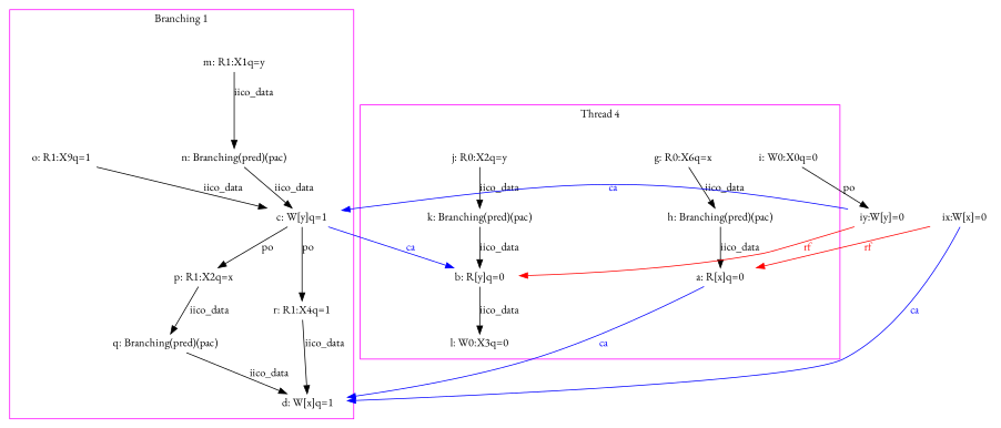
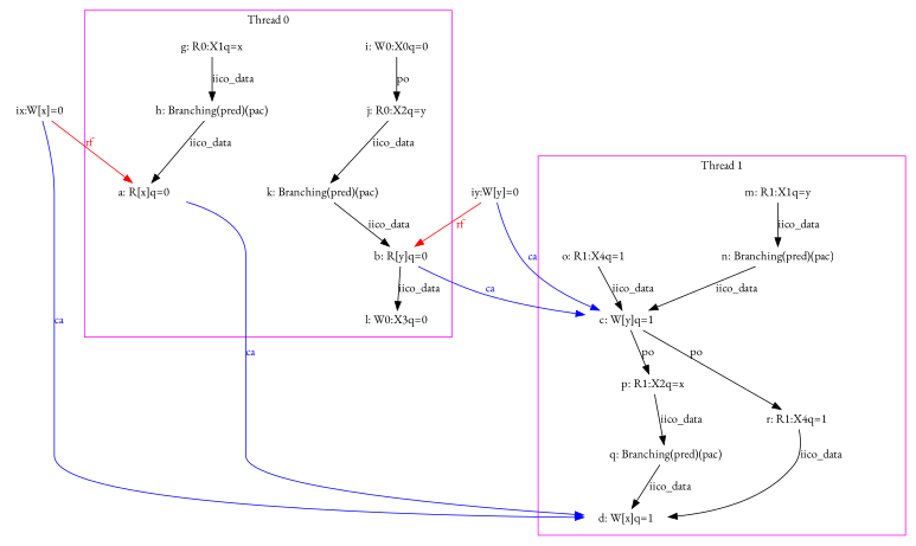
  digraph {
    fontname="EB Garamond"
    node [fixedsize=false fontname="EB Garamond" shape=none]
    edge [color=black fontcolor=black fontname="EB Garamond"]
    n1 [height=0.194444 label="a: R[x]q=0" width=1.361111]
-   n2 [height=0.194444 label="g: R0:X6q=x" width=1.555556]
+   n2 [height=0.194444 label="g: R0:X1q=x" width=1.555556]
    n3 [height=0.194444 label="h: Branching(pred)(pac)" width=3.888889]
    n4 [height=0.194444 label="i: W0:X0q=0" width=1.555556]
    n5 [height=0.194444 label="b: R[y]q=0" width=1.361111]
    n6 [height=0.194444 label="j: R0:X2q=y" width=1.555556]
    n7 [height=0.194444 label="k: Branching(pred)(pac)" width=3.888889]
    n8 [height=0.194444 label="l: W0:X3q=0" width=1.555556]
    n9 [height=0.194444 label="c: W[y]q=1" width=1.361111]
    n10 [height=0.194444 label="m: R1:X1q=y" width=1.555556]
    n11 [height=0.194444 label="n: Branching(pred)(pac)" width=3.888889]
-   n12 [height=0.194444 label="o: R1:X9q=1" width=1.555556]
+   n12 [height=0.194444 label="o: R1:X4q=1" width=1.555556]
    n13 [height=0.194444 label="d: W[x]q=1" width=1.361111]
    n14 [height=0.194444 label="p: R1:X2q=x" width=1.555556]
    n15 [height=0.194444 label="q: Branching(pred)(pac)" width=3.888889]
    n16 [height=0.194444 label="r: R1:X4q=1" width=1.555556]
    n17 [height=0.194444 label="iy:W[y]=0" width=1.166667]
    n18 [height=0.194444 label="ix:W[x]=0" width=1.166667]
    subgraph cluster_1 {
      color=magenta
-     label="Thread 4"
+     label="Thread 0"
      rank=sink
      shape=box
      n1
      n2
      n3
      n4
      n5
      n6
      n7
      n8
    }
    subgraph cluster_2 {
      color=magenta
-     label="Branching 1"
+     label="Thread 1"
      rank=sink
      shape=box
      n9
      n10
      n11
      n12
      n13
      n14
      n15
      n16
    }
    n1 -> n13 [color=blue fontcolor=blue label=ca]
    n2 -> n3 [label=iico_data]
    n3 -> n1 [label=iico_data]
-   n4 -> n17 [label=po]
+   n4 -> n6 [label=po]
    n5 -> n8 [label=iico_data]
-   n9 -> n5 [color=blue fontcolor=blue label=ca]
+   n5 -> n9 [color=blue fontcolor=blue label=ca]
    n6 -> n7 [label=iico_data]
    n7 -> n5 [label=iico_data]
    n9 -> n14 [label=po]
    n9 -> n16 [label=po]
    n10 -> n11 [label=iico_data]
    n11 -> n9 [label=iico_data]
    n12 -> n9 [label=iico_data]
    n14 -> n15 [label=iico_data]
    n15 -> n13 [label=iico_data]
    n16 -> n13 [label=iico_data]
    n17 -> n5 [color=red fontcolor=red label=rf]
    n17 -> n9 [color=blue fontcolor=blue label=ca]
    n18 -> n1 [color=red fontcolor=red label=rf]
    n18 -> n13 [color=blue fontcolor=blue label=ca]
  }
